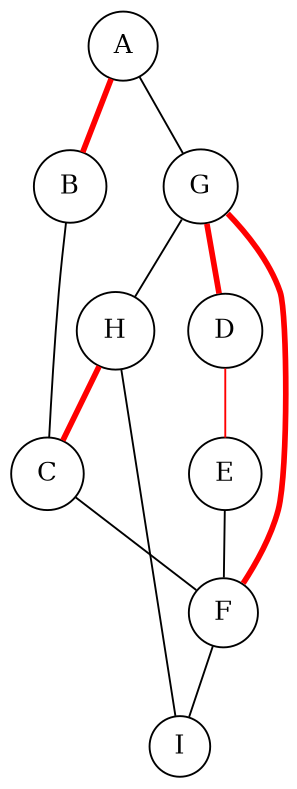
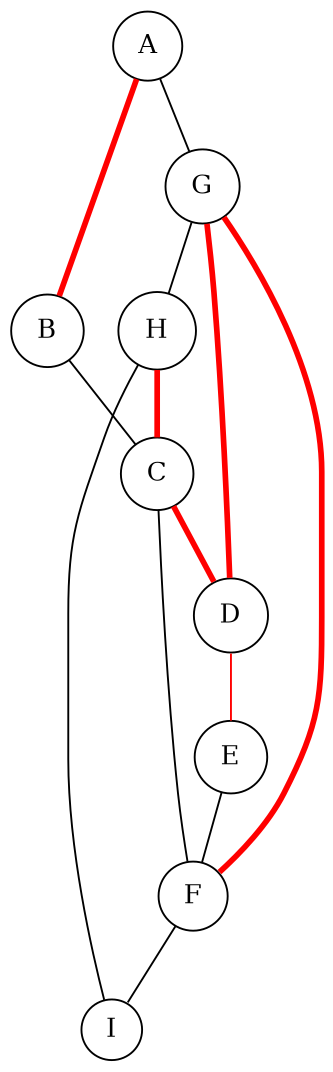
  graph {
    node [shape=circle]
    A [width=0.25]
    B [width=0.25]
    G [width=0.25]
    C [width=0.25]
    H [width=0.25]
    D [width=0.25]
    F [width=0.25]
    I [width=0.25]
    E [width=0.25]
    A -- B [color=red penwidth=3.0]
    A -- G
    B -- C
    G -- H
    G -- D [color=red penwidth=3.0]
    G -- F [color=red penwidth=3.0]
+   C -- D [color=red penwidth=3.0]
    C -- F
    H -- C [color=red penwidth=3.0]
    H -- I
    D -- E [color=red]
    F -- I
    E -- F
  }
